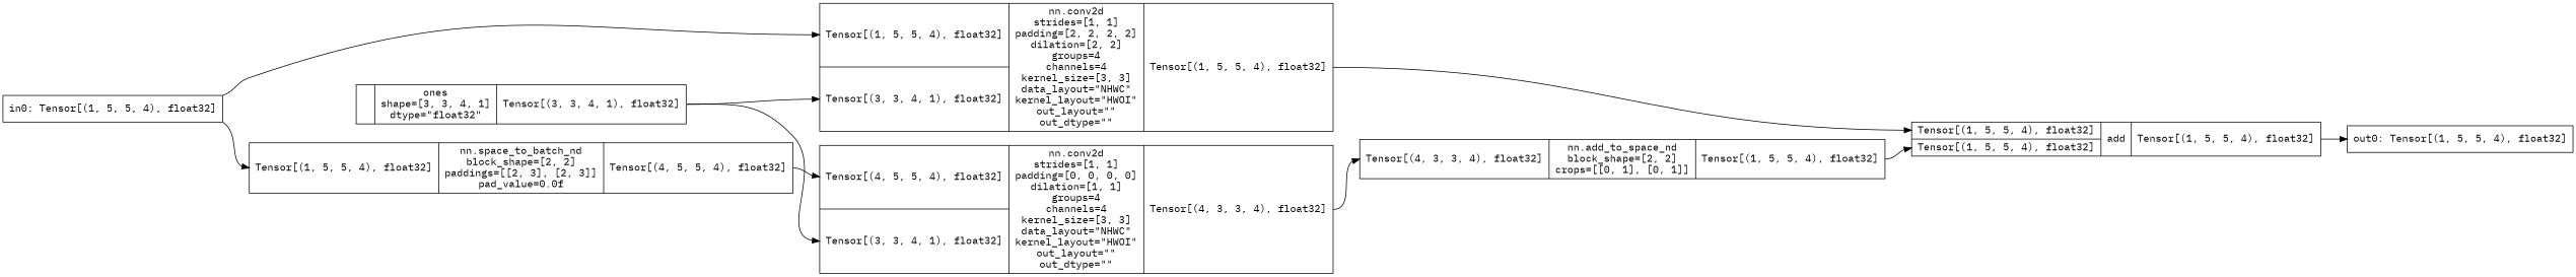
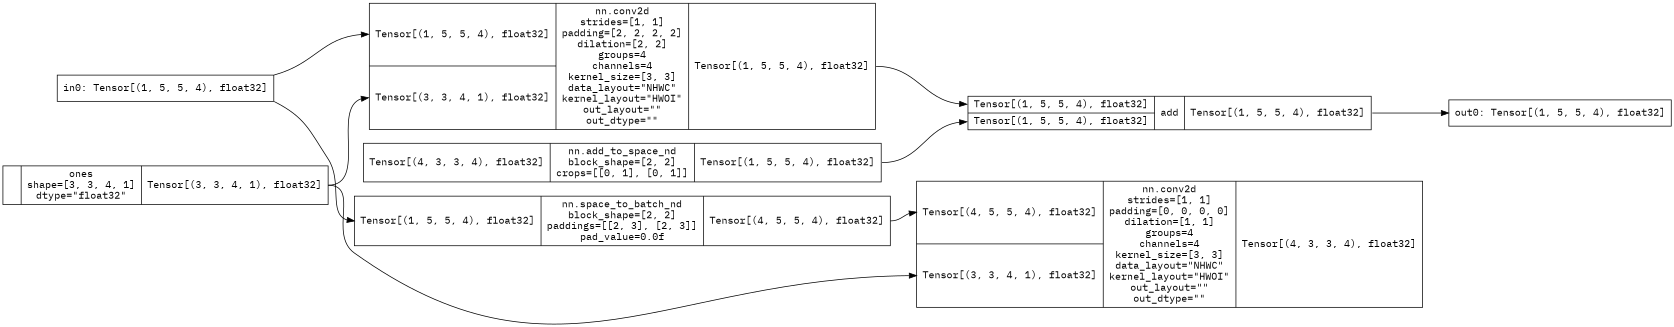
  digraph {
    fontname="IBM Plex Mono"
    rankdir=LR
    node [fontname="IBM Plex Mono" shape=record]
    edge [fontname="IBM Plex Mono" headport=i0 tailport=o0]
    n1 [label="in0: Tensor[(1, 5, 5, 4), float32]"]
    n2 [label="{{<i0>Tensor[(1, 5, 5, 4), float32]|<i1>Tensor[(3, 3, 4, 1), float32]}|nn.conv2d\nstrides=[1, 1]\npadding=[2, 2, 2, 2]\ndilation=[2, 2]\ngroups=4\nchannels=4\nkernel_size=[3, 3]\ndata_layout=\"NHWC\"\nkernel_layout=\"HWOI\"\nout_layout=\"\"\nout_dtype=\"\"|{<o0>Tensor[(1, 5, 5, 4), float32]}}"]
    n3 [label="{{<i0>Tensor[(1, 5, 5, 4), float32]}|nn.space_to_batch_nd\nblock_shape=[2, 2]\npaddings=[[2, 3], [2, 3]]\npad_value=0.0f|{<o0>Tensor[(4, 5, 5, 4), float32]}}"]
    n4 [label="{{<i0>Tensor[(1, 5, 5, 4), float32]|<i1>Tensor[(1, 5, 5, 4), float32]}|add\n|{<o0>Tensor[(1, 5, 5, 4), float32]}}"]
    n5 [label="{{<i0>Tensor[(4, 5, 5, 4), float32]|<i1>Tensor[(3, 3, 4, 1), float32]}|nn.conv2d\nstrides=[1, 1]\npadding=[0, 0, 0, 0]\ndilation=[1, 1]\ngroups=4\nchannels=4\nkernel_size=[3, 3]\ndata_layout=\"NHWC\"\nkernel_layout=\"HWOI\"\nout_layout=\"\"\nout_dtype=\"\"|{<o0>Tensor[(4, 3, 3, 4), float32]}}"]
    n6 [label="{{}|ones\nshape=[3, 3, 4, 1]\ndtype=\"float32\"|{<o0>Tensor[(3, 3, 4, 1), float32]}}"]
    n7 [label="{{<i0>Tensor[(4, 3, 3, 4), float32]}|nn.add_to_space_nd\nblock_shape=[2, 2]\ncrops=[[0, 1], [0, 1]]|{<o0>Tensor[(1, 5, 5, 4), float32]}}"]
    n8 [label="out0: Tensor[(1, 5, 5, 4), float32]"]
    n1 -> n2
    n1 -> n3
    n2 -> n4
    n3 -> n5
    n4 -> n8
-   n5 -> n7
    n6 -> n2 [headport=i1]
    n6 -> n5 [headport=i1]
    n7 -> n4 [headport=i1]
  }
